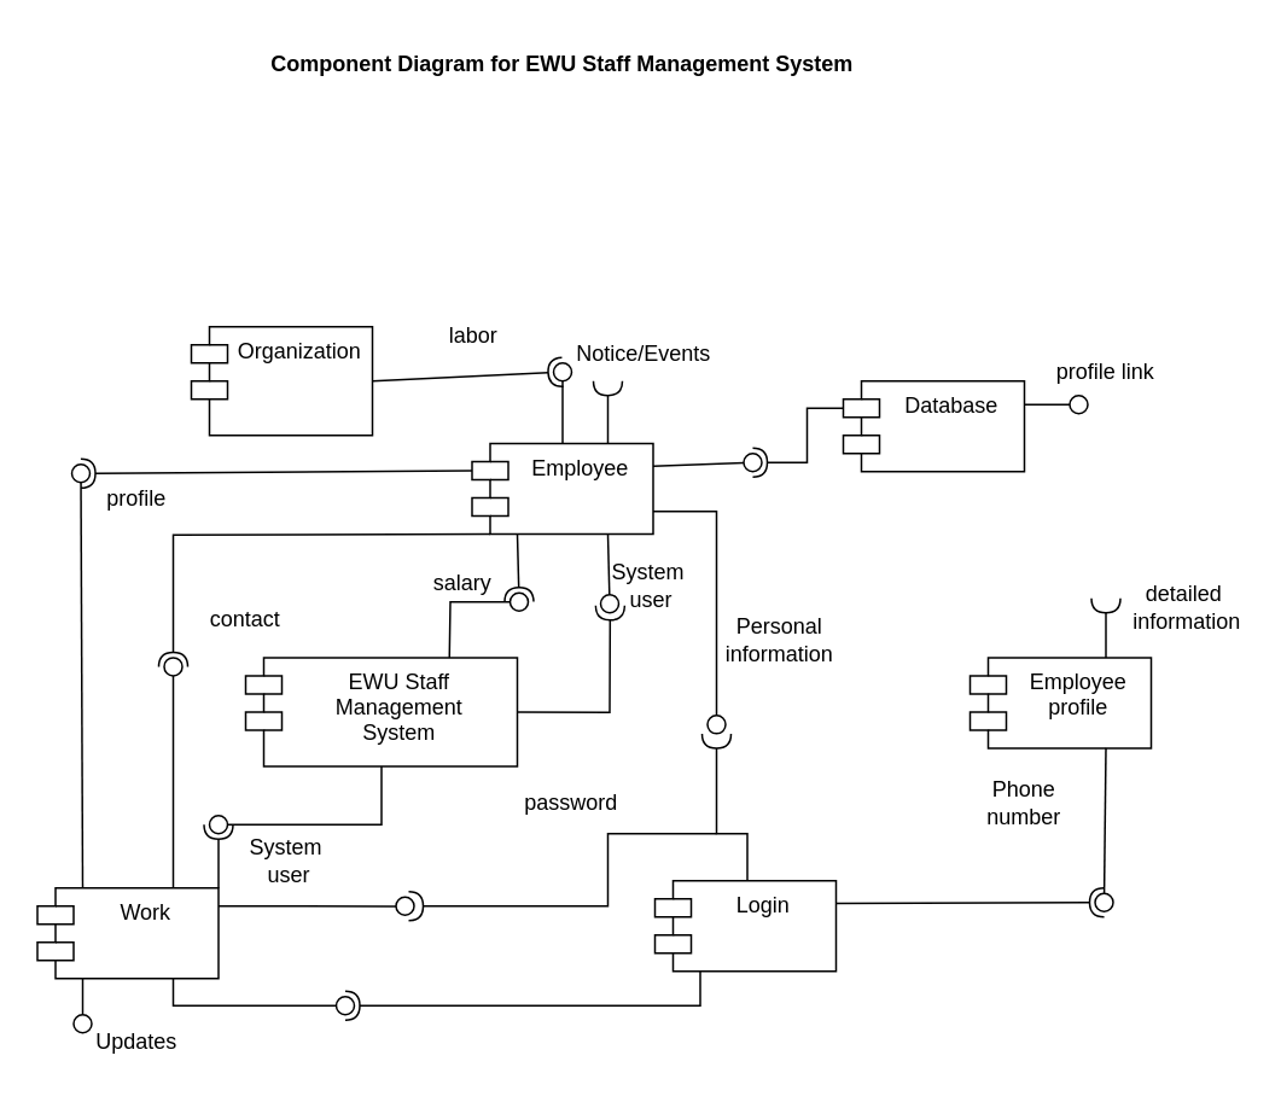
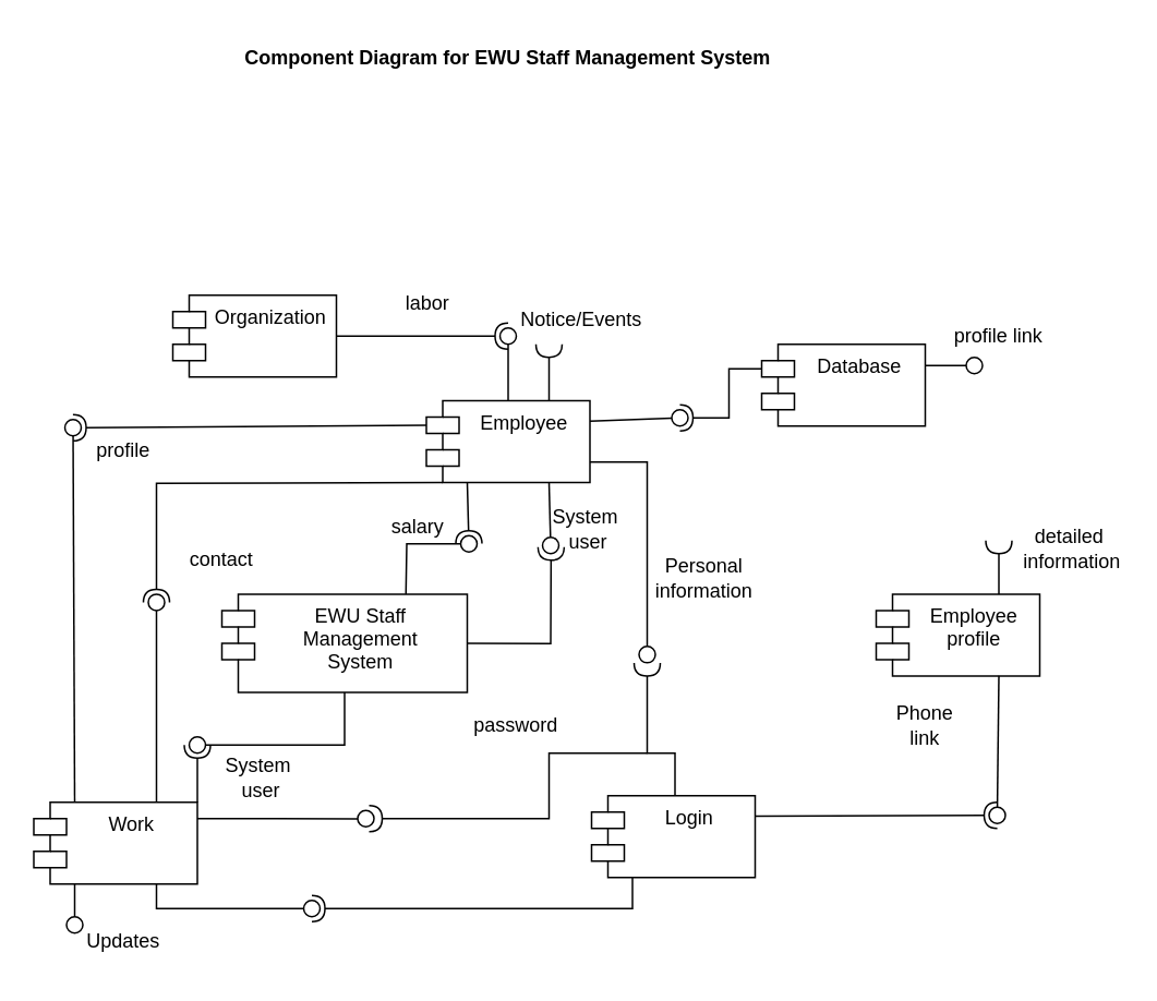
  <mxCell id="0" />
  <mxCell id="1" parent="0" />
  <mxCell id="2" value="EWU Staff &#10;Management &#10;System" style="shape=module;align=left;spacingLeft=20;align=center;verticalAlign=top;" parent="1" vertex="1"><mxGeometry x="135" y="362.75" width="150" height="60" as="geometry" /></mxCell>
  <mxCell id="3" value="Work" style="shape=module;align=left;spacingLeft=20;align=center;verticalAlign=top;" parent="1" vertex="1"><mxGeometry x="20" y="490" width="100" height="50" as="geometry" /></mxCell>
  <mxCell id="4" value="Employee" style="shape=module;align=left;spacingLeft=20;align=center;verticalAlign=top;" parent="1" vertex="1"><mxGeometry x="260" y="244.5" width="100" height="50" as="geometry" /></mxCell>
  <mxCell id="5" value="Database" style="shape=module;align=left;spacingLeft=20;align=center;verticalAlign=top;" parent="1" vertex="1"><mxGeometry x="465" y="210" width="100" height="50" as="geometry" /></mxCell>
  <mxCell id="6" value="Employee&#10;profile" style="shape=module;align=left;spacingLeft=20;align=center;verticalAlign=top;" parent="1" vertex="1"><mxGeometry x="535" y="362.75" width="100" height="50" as="geometry" /></mxCell>
  <mxCell id="7" value="Login" style="shape=module;align=left;spacingLeft=20;align=center;verticalAlign=top;" parent="1" vertex="1"><mxGeometry x="361" y="486" width="100" height="50" as="geometry" /></mxCell>
- <mxCell id="8" value="Organization" style="shape=module;align=left;spacingLeft=20;align=center;verticalAlign=top;" parent="1" vertex="1"><mxGeometry x="105" y="180" width="100" height="60" as="geometry" /></mxCell>
+ <mxCell id="8" value="Organization" style="shape=module;align=left;spacingLeft=20;align=center;verticalAlign=top;" parent="1" vertex="1"><mxGeometry x="105" y="180" width="100" height="50" as="geometry" /></mxCell>
  <mxCell id="9" value="" style="rounded=0;orthogonalLoop=1;jettySize=auto;html=1;endArrow=none;endFill=0;sketch=0;sourcePerimeterSpacing=0;targetPerimeterSpacing=0;exitX=0.5;exitY=1;exitDx=0;exitDy=0;" parent="1" source="2" target="11" edge="1"><mxGeometry relative="1" as="geometry"><mxPoint x="65" y="430" as="sourcePoint" /><Array as="points"><mxPoint x="210" y="455" /></Array></mxGeometry></mxCell>
  <mxCell id="10" value="" style="rounded=0;orthogonalLoop=1;jettySize=auto;html=1;endArrow=halfCircle;endFill=0;entryX=0.5;entryY=0.5;endSize=6;strokeWidth=1;sketch=0;exitX=1;exitY=0;exitDx=0;exitDy=0;" parent="1" source="3" target="11" edge="1"><mxGeometry relative="1" as="geometry"><mxPoint x="325" y="455" as="sourcePoint" /></mxGeometry></mxCell>
  <mxCell id="11" value="" style="ellipse;whiteSpace=wrap;html=1;align=center;aspect=fixed;resizable=0;points=[];outlineConnect=0;sketch=0;" parent="1" vertex="1"><mxGeometry x="115" y="450" width="10" height="10" as="geometry" /></mxCell>
  <mxCell id="12" value="System&lt;br&gt;&amp;nbsp;user" style="text;strokeColor=none;align=center;fillColor=none;html=1;verticalAlign=middle;whiteSpace=wrap;rounded=0;" parent="1" vertex="1"><mxGeometry x="115" y="460" width="85" height="30" as="geometry" /></mxCell>
  <mxCell id="13" value="" style="rounded=0;orthogonalLoop=1;jettySize=auto;html=1;endArrow=halfCircle;endFill=0;endSize=6;strokeWidth=1;sketch=0;exitX=1;exitY=0.5;exitDx=0;exitDy=0;entryX=0.25;entryY=1;entryDx=0;entryDy=0;" parent="1" source="2" edge="1"><mxGeometry relative="1" as="geometry"><mxPoint x="290" y="389.75" as="sourcePoint" /><mxPoint x="336.25" y="334" as="targetPoint" /><Array as="points"><mxPoint x="336" y="393" /></Array></mxGeometry></mxCell>
  <mxCell id="14" value="contact" style="text;strokeColor=none;align=center;fillColor=none;html=1;verticalAlign=middle;whiteSpace=wrap;rounded=0;" parent="1" vertex="1"><mxGeometry x="105" y="327" width="60" height="30" as="geometry" /></mxCell>
  <mxCell id="15" value="" style="rounded=0;orthogonalLoop=1;jettySize=auto;html=1;endArrow=none;endFill=0;sketch=0;sourcePerimeterSpacing=0;targetPerimeterSpacing=0;exitX=1;exitY=0.25;exitDx=0;exitDy=0;" parent="1" source="4" target="17" edge="1"><mxGeometry relative="1" as="geometry"><mxPoint x="285" y="465" as="sourcePoint" /></mxGeometry></mxCell>
  <mxCell id="16" value="" style="rounded=0;orthogonalLoop=1;jettySize=auto;html=1;endArrow=halfCircle;endFill=0;entryX=0.5;entryY=0.5;endSize=6;strokeWidth=1;sketch=0;exitX=0;exitY=0;exitDx=0;exitDy=15;exitPerimeter=0;" parent="1" source="5" target="17" edge="1"><mxGeometry relative="1" as="geometry"><mxPoint x="770" y="231.5" as="sourcePoint" /><Array as="points"><mxPoint x="445" y="225" /><mxPoint x="445" y="255" /></Array></mxGeometry></mxCell>
  <mxCell id="17" value="" style="ellipse;whiteSpace=wrap;html=1;align=center;aspect=fixed;resizable=0;points=[];outlineConnect=0;sketch=0;" parent="1" vertex="1"><mxGeometry x="410" y="250" width="10" height="10" as="geometry" /></mxCell>
  <mxCell id="18" value="Personal&lt;br&gt;information" style="text;strokeColor=none;align=center;fillColor=none;html=1;verticalAlign=middle;whiteSpace=wrap;rounded=0;" parent="1" vertex="1"><mxGeometry x="400" y="338" width="60" height="30" as="geometry" /></mxCell>
  <mxCell id="19" value="" style="rounded=0;orthogonalLoop=1;jettySize=auto;html=1;endArrow=halfCircle;endFill=0;endSize=6;strokeWidth=1;sketch=0;strokeColor=#000000;exitX=0.75;exitY=0;exitDx=0;exitDy=0;" parent="1" source="6" edge="1"><mxGeometry relative="1" as="geometry"><mxPoint x="635" y="270.5" as="sourcePoint" /><mxPoint x="610" y="330" as="targetPoint" /></mxGeometry></mxCell>
  <mxCell id="20" value="profile link" style="text;strokeColor=none;align=center;fillColor=none;html=1;verticalAlign=middle;whiteSpace=wrap;rounded=0;" parent="1" vertex="1"><mxGeometry x="580" y="190" width="60" height="30" as="geometry" /></mxCell>
  <mxCell id="21" value="detailed&amp;nbsp;&lt;br&gt;information" style="text;strokeColor=none;align=center;fillColor=none;html=1;verticalAlign=middle;whiteSpace=wrap;rounded=0;" parent="1" vertex="1"><mxGeometry x="625" y="320" width="60" height="30" as="geometry" /></mxCell>
- <mxCell id="22" value="Phone&lt;br&gt;number" style="text;strokeColor=none;align=center;fillColor=none;html=1;verticalAlign=middle;whiteSpace=wrap;rounded=0;" parent="1" vertex="1"><mxGeometry x="535" y="428" width="60" height="30" as="geometry" /></mxCell>
+ <mxCell id="22" value="Phone&lt;br&gt;link" style="text;strokeColor=none;align=center;fillColor=none;html=1;verticalAlign=middle;whiteSpace=wrap;rounded=0;" parent="1" vertex="1"><mxGeometry x="535" y="428" width="60" height="30" as="geometry" /></mxCell>
  <mxCell id="23" value="" style="rounded=0;orthogonalLoop=1;jettySize=auto;html=1;endArrow=none;endFill=0;sketch=0;sourcePerimeterSpacing=0;targetPerimeterSpacing=0;strokeColor=#000000;" parent="1" target="24" edge="1"><mxGeometry relative="1" as="geometry"><mxPoint x="565" y="223" as="sourcePoint" /></mxGeometry></mxCell>
  <mxCell id="24" value="" style="ellipse;whiteSpace=wrap;html=1;align=center;aspect=fixed;resizable=0;points=[];outlineConnect=0;sketch=0;" parent="1" vertex="1"><mxGeometry x="590" y="218" width="10" height="10" as="geometry" /></mxCell>
  <mxCell id="25" value="" style="ellipse;whiteSpace=wrap;html=1;align=center;aspect=fixed;resizable=0;points=[];outlineConnect=0;sketch=0;direction=south;rotation=-45;" parent="1" vertex="1"><mxGeometry x="390" y="394.75" width="10" height="10" as="geometry" /></mxCell>
  <mxCell id="26" value="password" style="text;strokeColor=none;align=center;fillColor=none;html=1;verticalAlign=middle;whiteSpace=wrap;rounded=0;" parent="1" vertex="1"><mxGeometry x="285" y="428" width="60" height="30" as="geometry" /></mxCell>
  <mxCell id="27" value="" style="ellipse;whiteSpace=wrap;html=1;align=center;aspect=fixed;resizable=0;points=[];outlineConnect=0;sketch=0;" parent="1" vertex="1"><mxGeometry x="218" y="495" width="10" height="10" as="geometry" /></mxCell>
  <mxCell id="28" value="" style="rounded=0;orthogonalLoop=1;jettySize=auto;html=1;endArrow=none;endFill=0;sketch=0;sourcePerimeterSpacing=0;targetPerimeterSpacing=0;strokeColor=#000000;" parent="1" edge="1"><mxGeometry relative="1" as="geometry"><mxPoint x="120" y="500" as="sourcePoint" /><mxPoint x="218.001" y="500.097" as="targetPoint" /></mxGeometry></mxCell>
  <mxCell id="29" value="" style="rounded=0;orthogonalLoop=1;jettySize=auto;html=1;endArrow=halfCircle;endFill=0;endSize=6;strokeWidth=1;sketch=0;strokeColor=#000000;" parent="1" edge="1"><mxGeometry relative="1" as="geometry"><mxPoint x="395" y="460" as="sourcePoint" /><mxPoint x="225" y="500" as="targetPoint" /><Array as="points"><mxPoint x="335" y="460" /><mxPoint x="335" y="500" /></Array></mxGeometry></mxCell>
  <mxCell id="30" value="" style="ellipse;whiteSpace=wrap;html=1;align=center;aspect=fixed;resizable=0;points=[];outlineConnect=0;sketch=0;" parent="1" vertex="1"><mxGeometry x="185" y="550" width="10" height="10" as="geometry" /></mxCell>
  <mxCell id="31" value="" style="rounded=0;orthogonalLoop=1;jettySize=auto;html=1;endArrow=none;endFill=0;sketch=0;sourcePerimeterSpacing=0;targetPerimeterSpacing=0;strokeColor=#000000;exitX=0.75;exitY=1;exitDx=0;exitDy=0;" parent="1" source="3" target="30" edge="1"><mxGeometry relative="1" as="geometry"><mxPoint x="130" y="546" as="sourcePoint" /><mxPoint x="220" y="545.044" as="targetPoint" /><Array as="points"><mxPoint x="95" y="555" /></Array></mxGeometry></mxCell>
  <mxCell id="32" value="" style="rounded=0;orthogonalLoop=1;jettySize=auto;html=1;endArrow=halfCircle;endFill=0;entryX=0.5;entryY=0.5;endSize=6;strokeWidth=1;sketch=0;strokeColor=#000000;exitX=0.25;exitY=1;exitDx=0;exitDy=0;" parent="1" source="7" target="30" edge="1"><mxGeometry relative="1" as="geometry"><mxPoint x="376.2" y="544.85" as="sourcePoint" /><Array as="points"><mxPoint x="386" y="555" /></Array></mxGeometry></mxCell>
  <mxCell id="33" value="" style="rounded=0;orthogonalLoop=1;jettySize=auto;html=1;endArrow=none;endFill=0;sketch=0;sourcePerimeterSpacing=0;targetPerimeterSpacing=0;exitX=0.5;exitY=0;exitDx=0;exitDy=0;" parent="1" source="4" target="35" edge="1"><mxGeometry relative="1" as="geometry"><mxPoint x="285" y="355" as="sourcePoint" /></mxGeometry></mxCell>
  <mxCell id="34" value="" style="rounded=0;orthogonalLoop=1;jettySize=auto;html=1;endArrow=halfCircle;endFill=0;entryX=0.5;entryY=0.5;endSize=6;strokeWidth=1;sketch=0;exitX=1;exitY=0.5;exitDx=0;exitDy=0;" parent="1" source="8" target="35" edge="1"><mxGeometry relative="1" as="geometry"><mxPoint x="325" y="355" as="sourcePoint" /></mxGeometry></mxCell>
  <mxCell id="35" value="" style="ellipse;whiteSpace=wrap;html=1;align=center;aspect=fixed;resizable=0;points=[];outlineConnect=0;sketch=0;" parent="1" vertex="1"><mxGeometry x="305" y="200" width="10" height="10" as="geometry" /></mxCell>
  <mxCell id="36" value="" style="rounded=0;orthogonalLoop=1;jettySize=auto;html=1;endArrow=none;endFill=0;sketch=0;sourcePerimeterSpacing=0;targetPerimeterSpacing=0;exitX=0.75;exitY=0;exitDx=0;exitDy=0;" parent="1" source="3" target="38" edge="1"><mxGeometry relative="1" as="geometry"><mxPoint x="285" y="355" as="sourcePoint" /><Array as="points"><mxPoint x="95" y="460" /></Array></mxGeometry></mxCell>
  <mxCell id="37" value="" style="rounded=0;orthogonalLoop=1;jettySize=auto;html=1;endArrow=halfCircle;endFill=0;entryX=0.5;entryY=0.5;endSize=6;strokeWidth=1;sketch=0;exitX=0;exitY=1;exitDx=10;exitDy=0;exitPerimeter=0;" parent="1" source="4" target="38" edge="1"><mxGeometry relative="1" as="geometry"><mxPoint x="325" y="355" as="sourcePoint" /><Array as="points"><mxPoint x="95" y="295" /></Array></mxGeometry></mxCell>
  <mxCell id="38" value="" style="ellipse;whiteSpace=wrap;html=1;align=center;aspect=fixed;resizable=0;points=[];outlineConnect=0;sketch=0;" parent="1" vertex="1"><mxGeometry x="90" y="362.75" width="10" height="10" as="geometry" /></mxCell>
  <mxCell id="39" value="labor" style="text;strokeColor=none;align=center;fillColor=none;html=1;verticalAlign=middle;whiteSpace=wrap;rounded=0;" parent="1" vertex="1"><mxGeometry x="231" y="170" width="60" height="30" as="geometry" /></mxCell>
  <mxCell id="40" value="" style="rounded=0;orthogonalLoop=1;jettySize=auto;html=1;endArrow=none;endFill=0;sketch=0;sourcePerimeterSpacing=0;targetPerimeterSpacing=0;exitX=0.75;exitY=1;exitDx=0;exitDy=0;" parent="1" source="6" target="42" edge="1"><mxGeometry relative="1" as="geometry"><mxPoint x="435" y="355" as="sourcePoint" /></mxGeometry></mxCell>
  <mxCell id="41" value="" style="rounded=0;orthogonalLoop=1;jettySize=auto;html=1;endArrow=halfCircle;endFill=0;entryX=0.5;entryY=0.5;endSize=6;strokeWidth=1;sketch=0;exitX=1;exitY=0.25;exitDx=0;exitDy=0;" parent="1" source="7" target="42" edge="1"><mxGeometry relative="1" as="geometry"><mxPoint x="475" y="355" as="sourcePoint" /></mxGeometry></mxCell>
  <mxCell id="42" value="" style="ellipse;whiteSpace=wrap;html=1;align=center;aspect=fixed;resizable=0;points=[];outlineConnect=0;sketch=0;" parent="1" vertex="1"><mxGeometry x="604" y="493" width="10" height="10" as="geometry" /></mxCell>
  <mxCell id="43" value="" style="rounded=0;orthogonalLoop=1;jettySize=auto;html=1;endArrow=halfCircle;endFill=0;endSize=6;strokeWidth=1;sketch=0;strokeColor=#000000;exitX=0.5;exitY=0;exitDx=0;exitDy=0;" parent="1" target="25" edge="1"><mxGeometry relative="1" as="geometry"><mxPoint x="412" y="486" as="sourcePoint" /><mxPoint x="353.954" y="405.784" as="targetPoint" /><Array as="points"><mxPoint x="412" y="460" /><mxPoint x="395" y="460" /></Array></mxGeometry></mxCell>
  <mxCell id="44" value="" style="endArrow=none;html=1;rounded=0;exitX=1;exitY=0.75;exitDx=0;exitDy=0;" parent="1" source="4" target="25" edge="1"><mxGeometry width="50" height="50" relative="1" as="geometry"><mxPoint x="355" y="300" as="sourcePoint" /><mxPoint x="405" y="530" as="targetPoint" /><Array as="points"><mxPoint x="395" y="282" /></Array></mxGeometry></mxCell>
  <mxCell id="45" value="" style="ellipse;whiteSpace=wrap;html=1;align=center;aspect=fixed;resizable=0;points=[];outlineConnect=0;sketch=0;" parent="1" vertex="1"><mxGeometry x="331" y="328" width="10" height="10" as="geometry" /></mxCell>
  <mxCell id="46" value="" style="rounded=0;orthogonalLoop=1;jettySize=auto;html=1;endArrow=none;endFill=0;sketch=0;sourcePerimeterSpacing=0;exitX=0.75;exitY=1;exitDx=0;exitDy=0;" parent="1" source="4" target="45" edge="1"><mxGeometry relative="1" as="geometry"><mxPoint x="285" y="295.5" as="sourcePoint" /><Array as="points" /><mxPoint x="280.518" y="339.027" as="targetPoint" /></mxGeometry></mxCell>
  <mxCell id="47" value="System&lt;br&gt;&amp;nbsp;user" style="text;strokeColor=none;align=center;fillColor=none;html=1;verticalAlign=middle;whiteSpace=wrap;rounded=0;" parent="1" vertex="1"><mxGeometry x="315" y="308" width="85" height="30" as="geometry" /></mxCell>
  <mxCell id="48" value="" style="rounded=0;orthogonalLoop=1;jettySize=auto;html=1;endArrow=none;endFill=0;sketch=0;sourcePerimeterSpacing=0;targetPerimeterSpacing=0;exitX=0.75;exitY=0;exitDx=0;exitDy=0;" parent="1" source="2" target="50" edge="1"><mxGeometry relative="1" as="geometry"><mxPoint x="355" y="355" as="sourcePoint" /><Array as="points"><mxPoint x="248" y="332" /></Array></mxGeometry></mxCell>
  <mxCell id="49" value="" style="rounded=0;orthogonalLoop=1;jettySize=auto;html=1;endArrow=halfCircle;endFill=0;entryX=0.5;entryY=0.5;endSize=6;strokeWidth=1;sketch=0;exitX=0.25;exitY=1;exitDx=0;exitDy=0;" parent="1" source="4" target="50" edge="1"><mxGeometry relative="1" as="geometry"><mxPoint x="235" y="320" as="sourcePoint" /><Array as="points" /></mxGeometry></mxCell>
  <mxCell id="50" value="" style="ellipse;whiteSpace=wrap;html=1;align=center;aspect=fixed;resizable=0;points=[];outlineConnect=0;sketch=0;" parent="1" vertex="1"><mxGeometry x="281" y="327" width="10" height="10" as="geometry" /></mxCell>
  <mxCell id="51" value="salary" style="text;strokeColor=none;align=center;fillColor=none;html=1;verticalAlign=middle;whiteSpace=wrap;rounded=0;" parent="1" vertex="1"><mxGeometry x="225" y="307" width="60" height="30" as="geometry" /></mxCell>
  <mxCell id="52" value="" style="rounded=0;orthogonalLoop=1;jettySize=auto;html=1;endArrow=none;endFill=0;sketch=0;sourcePerimeterSpacing=0;targetPerimeterSpacing=0;exitX=0.25;exitY=0;exitDx=0;exitDy=0;" parent="1" source="3" target="54" edge="1"><mxGeometry relative="1" as="geometry"><mxPoint x="355" y="355" as="sourcePoint" /></mxGeometry></mxCell>
  <mxCell id="53" value="" style="rounded=0;orthogonalLoop=1;jettySize=auto;html=1;endArrow=halfCircle;endFill=0;entryX=0.5;entryY=0.5;endSize=6;strokeWidth=1;sketch=0;exitX=0;exitY=0;exitDx=0;exitDy=15;exitPerimeter=0;" parent="1" source="4" target="54" edge="1"><mxGeometry relative="1" as="geometry"><mxPoint x="395" y="355" as="sourcePoint" /></mxGeometry></mxCell>
  <mxCell id="54" value="" style="ellipse;whiteSpace=wrap;html=1;align=center;aspect=fixed;resizable=0;points=[];outlineConnect=0;sketch=0;" parent="1" vertex="1"><mxGeometry x="39" y="256" width="10" height="10" as="geometry" /></mxCell>
  <mxCell id="55" value="profile" style="text;strokeColor=none;align=center;fillColor=none;html=1;verticalAlign=middle;whiteSpace=wrap;rounded=0;" parent="1" vertex="1"><mxGeometry x="45" y="260" width="60" height="30" as="geometry" /></mxCell>
  <mxCell id="56" value="" style="rounded=0;orthogonalLoop=1;jettySize=auto;html=1;endArrow=halfCircle;endFill=0;endSize=6;strokeWidth=1;sketch=0;strokeColor=#000000;exitX=0.75;exitY=0;exitDx=0;exitDy=0;" parent="1" source="4" edge="1"><mxGeometry relative="1" as="geometry"><mxPoint x="620" y="372.75" as="sourcePoint" /><mxPoint x="335" y="210" as="targetPoint" /></mxGeometry></mxCell>
  <mxCell id="57" value="Notice/Events" style="text;strokeColor=none;align=center;fillColor=none;html=1;verticalAlign=middle;whiteSpace=wrap;rounded=0;" parent="1" vertex="1"><mxGeometry x="325" y="180" width="60" height="30" as="geometry" /></mxCell>
  <mxCell id="58" value="" style="rounded=0;orthogonalLoop=1;jettySize=auto;html=1;endArrow=none;endFill=0;sketch=0;sourcePerimeterSpacing=0;targetPerimeterSpacing=0;exitX=0.25;exitY=1;exitDx=0;exitDy=0;" parent="1" source="3" target="59" edge="1"><mxGeometry relative="1" as="geometry"><mxPoint x="355" y="355" as="sourcePoint" /></mxGeometry></mxCell>
  <mxCell id="59" value="" style="ellipse;whiteSpace=wrap;html=1;align=center;aspect=fixed;resizable=0;points=[];outlineConnect=0;sketch=0;" parent="1" vertex="1"><mxGeometry x="40" y="560" width="10" height="10" as="geometry" /></mxCell>
  <mxCell id="60" value="Updates" style="text;strokeColor=none;align=center;fillColor=none;html=1;verticalAlign=middle;whiteSpace=wrap;rounded=0;" parent="1" vertex="1"><mxGeometry x="45" y="560" width="60" height="30" as="geometry" /></mxCell>
  <mxCell id="61" value="&lt;b style=&quot;background-color: rgb(255, 255, 255);&quot;&gt;Component Diagram for EWU Staff Management System&lt;/b&gt;" style="text;strokeColor=none;align=center;fillColor=none;html=1;verticalAlign=middle;whiteSpace=wrap;rounded=0;" parent="1" vertex="1"><mxGeometry x="120" y="20" width="380" height="30" as="geometry" /></mxCell>
